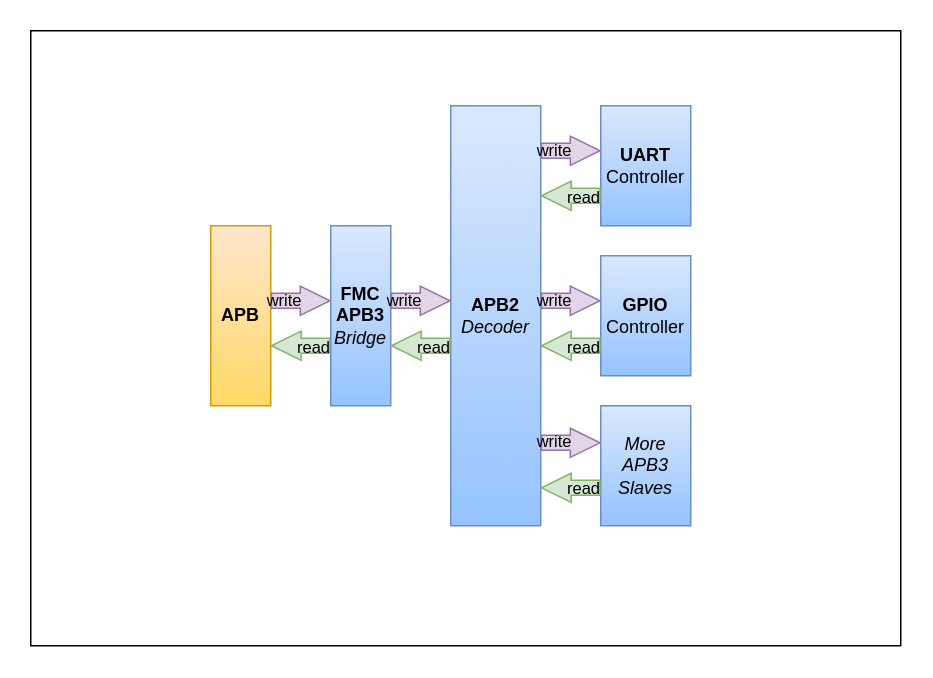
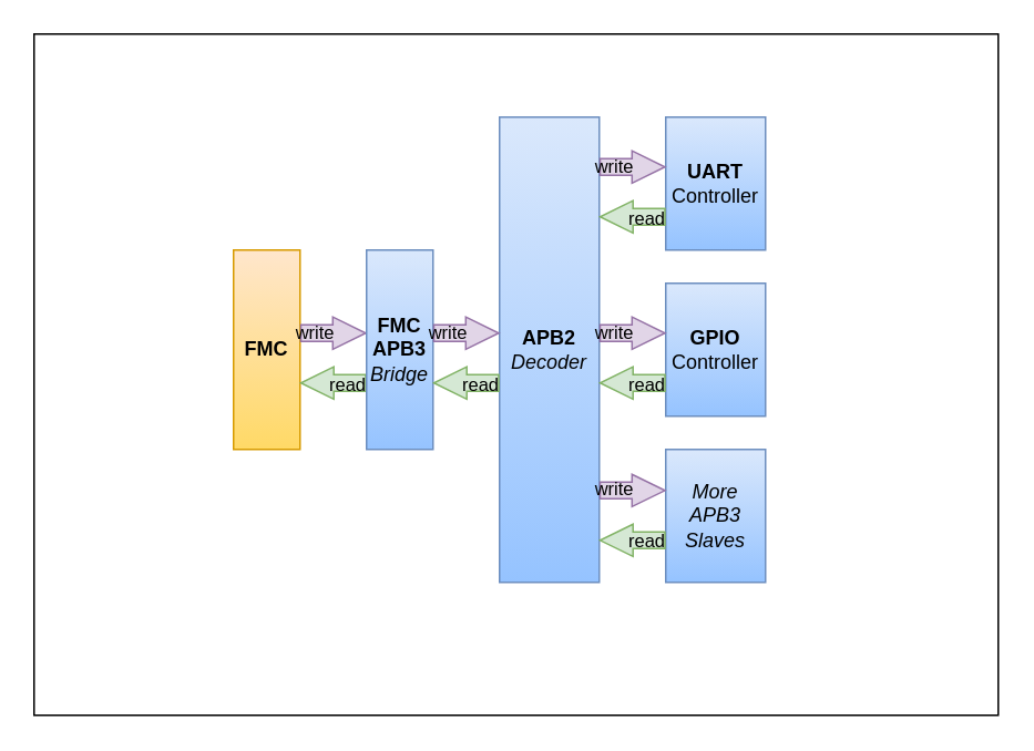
  <mxCell id="0" />
  <mxCell id="1" parent="0" />
  <mxCell id="2" value="" style="rounded=0;whiteSpace=wrap;html=1;movable=1;resizable=1;rotatable=1;deletable=1;editable=1;locked=0;connectable=1;fillColor=light-dark(#FFFFFF,#FFFFFF);fillStyle=solid;" vertex="1" parent="1"><mxGeometry width="580" height="410" as="geometry" x="20" y="20" /></mxCell>
- <mxCell id="3" value="&lt;b&gt;APB&lt;/b&gt;" style="rounded=0;whiteSpace=wrap;html=1;fillColor=#ffe6cc;strokeColor=#d79b00;gradientColor=#FFD966;fontColor=light-dark(#000000,#000000);" vertex="1" parent="1"><mxGeometry x="140" y="150" width="40" height="120" as="geometry" /></mxCell>
+ <mxCell id="3" value="&lt;b&gt;FMC&lt;/b&gt;" style="rounded=0;whiteSpace=wrap;html=1;fillColor=#ffe6cc;strokeColor=#d79b00;gradientColor=#FFD966;fontColor=light-dark(#000000,#000000);" vertex="1" parent="1"><mxGeometry x="140" y="150" width="40" height="120" as="geometry" /></mxCell>
  <mxCell id="4" value="" style="shape=flexArrow;endArrow=classic;html=1;rounded=0;endWidth=8.4;endSize=6.268;fillColor=#e1d5e7;strokeColor=#9673a6;" edge="1" parent="1"><mxGeometry width="50" height="50" relative="1" as="geometry"><mxPoint x="180" y="200" as="sourcePoint" /><mxPoint x="220" y="200" as="targetPoint" /></mxGeometry></mxCell>
  <mxCell id="5" value="write" style="edgeLabel;html=1;align=right;verticalAlign=middle;resizable=0;points=[];labelBackgroundColor=none;fontColor=light-dark(#000000,#000000);" vertex="1" connectable="0" parent="4"><mxGeometry x="0.074" y="1" relative="1" as="geometry"><mxPoint as="offset" /></mxGeometry></mxCell>
  <mxCell id="6" value="" style="shape=flexArrow;endArrow=classic;html=1;rounded=0;endWidth=8.4;endSize=6.268;entryX=1;entryY=0.75;entryDx=0;entryDy=0;fillColor=#d5e8d4;strokeColor=#82b366;" edge="1" parent="1"><mxGeometry width="50" height="50" relative="1" as="geometry"><mxPoint x="220" y="230" as="sourcePoint" /><mxPoint x="180" y="230" as="targetPoint" /></mxGeometry></mxCell>
  <mxCell id="7" value="read&amp;nbsp;" style="edgeLabel;html=1;align=left;verticalAlign=middle;resizable=0;points=[];labelBackgroundColor=none;fontColor=light-dark(#000000,#000000);" vertex="1" connectable="0" parent="6"><mxGeometry x="0.22" relative="1" as="geometry"><mxPoint as="offset" /></mxGeometry></mxCell>
  <mxCell id="8" value="&lt;b&gt;FMC&lt;/b&gt;&lt;div&gt;&lt;b&gt;APB3&lt;/b&gt;&lt;/div&gt;&lt;div&gt;&lt;i&gt;Bridge&lt;/i&gt;&lt;/div&gt;" style="rounded=0;whiteSpace=wrap;html=1;fillColor=#dae8fc;strokeColor=#6c8ebf;gradientColor=#95C3FF;fontColor=light-dark(#000000,#000000);" vertex="1" parent="1"><mxGeometry x="220" y="150" width="40" height="120" as="geometry" /></mxCell>
  <mxCell id="9" value="&lt;b&gt;APB2&lt;/b&gt;&lt;div&gt;&lt;i&gt;Decoder&lt;/i&gt;&lt;/div&gt;" style="rounded=0;whiteSpace=wrap;html=1;fillColor=#dae8fc;strokeColor=#6c8ebf;gradientColor=#95C3FF;fontColor=light-dark(#000000,#000000);" vertex="1" parent="1"><mxGeometry x="300" y="70" width="60" height="280" as="geometry" /></mxCell>
  <mxCell id="10" value="&lt;b&gt;UART&lt;/b&gt;&lt;div&gt;Controller&lt;/div&gt;" style="rounded=0;whiteSpace=wrap;html=1;fillColor=#dae8fc;strokeColor=#6c8ebf;gradientColor=#95C3FF;fontColor=light-dark(#000000,#000000);" vertex="1" parent="1"><mxGeometry x="400" y="70" width="60" height="80" as="geometry" /></mxCell>
  <mxCell id="11" value="&lt;b&gt;GPIO&lt;/b&gt;&lt;div&gt;Controller&lt;/div&gt;" style="rounded=0;whiteSpace=wrap;html=1;fillColor=#dae8fc;strokeColor=#6c8ebf;gradientColor=#95C3FF;fontColor=light-dark(#000000,#000000);" vertex="1" parent="1"><mxGeometry x="400" y="170" width="60" height="80" as="geometry" /></mxCell>
  <mxCell id="12" value="More APB3&lt;div&gt;Slaves&lt;/div&gt;" style="rounded=0;whiteSpace=wrap;html=1;fillColor=#dae8fc;strokeColor=#6c8ebf;gradientColor=#95C3FF;fontStyle=2;fontColor=light-dark(#000000,#000000);" vertex="1" parent="1"><mxGeometry x="400" y="270" width="60" height="80" as="geometry" /></mxCell>
  <mxCell id="13" value="" style="shape=flexArrow;endArrow=classic;html=1;rounded=0;endWidth=8.4;endSize=6.268;fillColor=#e1d5e7;strokeColor=#9673a6;" edge="1" parent="1"><mxGeometry width="50" height="50" relative="1" as="geometry"><mxPoint x="260" y="200" as="sourcePoint" /><mxPoint x="300" y="200" as="targetPoint" /></mxGeometry></mxCell>
  <mxCell id="14" value="write" style="edgeLabel;html=1;align=right;verticalAlign=middle;resizable=0;points=[];labelBackgroundColor=none;fontColor=light-dark(#000000,#000000);" vertex="1" connectable="0" parent="13"><mxGeometry x="0.074" y="1" relative="1" as="geometry"><mxPoint as="offset" /></mxGeometry></mxCell>
  <mxCell id="15" value="" style="shape=flexArrow;endArrow=classic;html=1;rounded=0;endWidth=8.4;endSize=6.268;entryX=1;entryY=0.75;entryDx=0;entryDy=0;fillColor=#d5e8d4;strokeColor=#82b366;" edge="1" parent="1"><mxGeometry width="50" height="50" relative="1" as="geometry"><mxPoint x="300" y="230" as="sourcePoint" /><mxPoint x="260" y="230" as="targetPoint" /></mxGeometry></mxCell>
  <mxCell id="16" value="read&amp;nbsp;" style="edgeLabel;html=1;align=left;verticalAlign=middle;resizable=0;points=[];labelBackgroundColor=none;fontColor=light-dark(#000000,#000000);" vertex="1" connectable="0" parent="15"><mxGeometry x="0.22" relative="1" as="geometry"><mxPoint as="offset" /></mxGeometry></mxCell>
  <mxCell id="17" value="" style="shape=flexArrow;endArrow=classic;html=1;rounded=0;endWidth=8.4;endSize=6.268;fillColor=#e1d5e7;strokeColor=#9673a6;" edge="1" parent="1"><mxGeometry width="50" height="50" relative="1" as="geometry"><mxPoint x="360" y="100" as="sourcePoint" /><mxPoint x="400" y="100" as="targetPoint" /></mxGeometry></mxCell>
  <mxCell id="18" value="write" style="edgeLabel;html=1;align=right;verticalAlign=middle;resizable=0;points=[];labelBackgroundColor=none;fontColor=light-dark(#000000,#000000);" vertex="1" connectable="0" parent="17"><mxGeometry x="0.074" y="1" relative="1" as="geometry"><mxPoint as="offset" /></mxGeometry></mxCell>
  <mxCell id="19" value="" style="shape=flexArrow;endArrow=classic;html=1;rounded=0;endWidth=8.4;endSize=6.268;entryX=1;entryY=0.75;entryDx=0;entryDy=0;fillColor=#d5e8d4;strokeColor=#82b366;" edge="1" parent="1"><mxGeometry width="50" height="50" relative="1" as="geometry"><mxPoint x="400" y="130" as="sourcePoint" /><mxPoint x="360" y="130" as="targetPoint" /></mxGeometry></mxCell>
  <mxCell id="20" value="read&amp;nbsp;" style="edgeLabel;html=1;align=left;verticalAlign=middle;resizable=0;points=[];labelBackgroundColor=none;fontColor=light-dark(#000000,#000000);" vertex="1" connectable="0" parent="19"><mxGeometry x="0.22" relative="1" as="geometry"><mxPoint as="offset" /></mxGeometry></mxCell>
  <mxCell id="21" value="" style="shape=flexArrow;endArrow=classic;html=1;rounded=0;endWidth=8.4;endSize=6.268;fillColor=#e1d5e7;strokeColor=#9673a6;" edge="1" parent="1"><mxGeometry width="50" height="50" relative="1" as="geometry"><mxPoint x="360" y="200" as="sourcePoint" /><mxPoint x="400" y="200" as="targetPoint" /></mxGeometry></mxCell>
  <mxCell id="22" value="write" style="edgeLabel;html=1;align=right;verticalAlign=middle;resizable=0;points=[];labelBackgroundColor=none;fontColor=light-dark(#000000,#000000);" vertex="1" connectable="0" parent="21"><mxGeometry x="0.074" y="1" relative="1" as="geometry"><mxPoint as="offset" /></mxGeometry></mxCell>
  <mxCell id="23" value="" style="shape=flexArrow;endArrow=classic;html=1;rounded=0;endWidth=8.4;endSize=6.268;entryX=1;entryY=0.75;entryDx=0;entryDy=0;fillColor=#d5e8d4;strokeColor=#82b366;" edge="1" parent="1"><mxGeometry width="50" height="50" relative="1" as="geometry"><mxPoint x="400" y="230" as="sourcePoint" /><mxPoint x="360" y="230" as="targetPoint" /></mxGeometry></mxCell>
  <mxCell id="24" value="read&amp;nbsp;" style="edgeLabel;html=1;align=left;verticalAlign=middle;resizable=0;points=[];labelBackgroundColor=none;fontColor=light-dark(#000000,#000000);" vertex="1" connectable="0" parent="23"><mxGeometry x="0.22" relative="1" as="geometry"><mxPoint as="offset" /></mxGeometry></mxCell>
  <mxCell id="25" value="" style="shape=flexArrow;endArrow=classic;html=1;rounded=0;endWidth=8.4;endSize=6.268;fillColor=#e1d5e7;strokeColor=#9673a6;" edge="1" parent="1"><mxGeometry width="50" height="50" relative="1" as="geometry"><mxPoint x="360" y="294.71" as="sourcePoint" /><mxPoint x="400" y="294.71" as="targetPoint" /></mxGeometry></mxCell>
  <mxCell id="26" value="write" style="edgeLabel;html=1;align=right;verticalAlign=middle;resizable=0;points=[];labelBackgroundColor=none;fontColor=light-dark(#000000,#000000);" vertex="1" connectable="0" parent="25"><mxGeometry x="0.074" y="1" relative="1" as="geometry"><mxPoint as="offset" /></mxGeometry></mxCell>
  <mxCell id="27" value="" style="shape=flexArrow;endArrow=classic;html=1;rounded=0;endWidth=8.4;endSize=6.268;entryX=1;entryY=0.75;entryDx=0;entryDy=0;fillColor=#d5e8d4;strokeColor=#82b366;" edge="1" parent="1"><mxGeometry width="50" height="50" relative="1" as="geometry"><mxPoint x="400" y="324.71" as="sourcePoint" /><mxPoint x="360" y="324.71" as="targetPoint" /></mxGeometry></mxCell>
  <mxCell id="28" value="read&amp;nbsp;" style="edgeLabel;html=1;align=left;verticalAlign=middle;resizable=0;points=[];labelBackgroundColor=none;fontColor=light-dark(#000000,#000000);" vertex="1" connectable="0" parent="27"><mxGeometry x="0.22" relative="1" as="geometry"><mxPoint as="offset" /></mxGeometry></mxCell>
